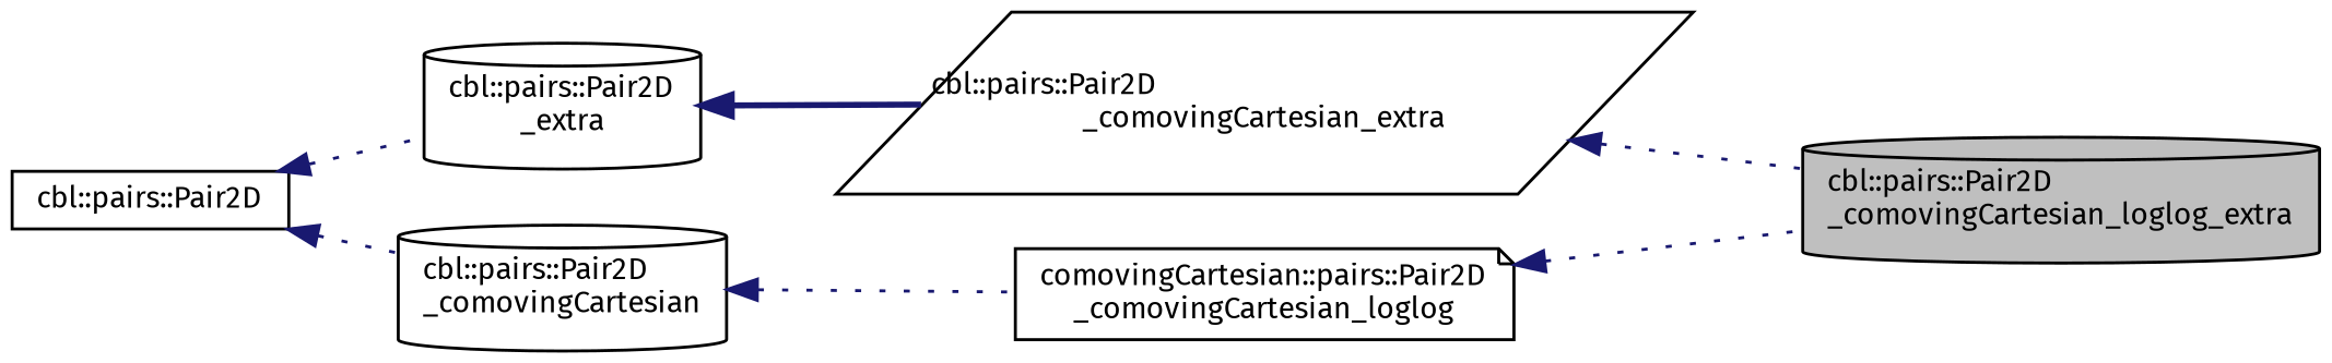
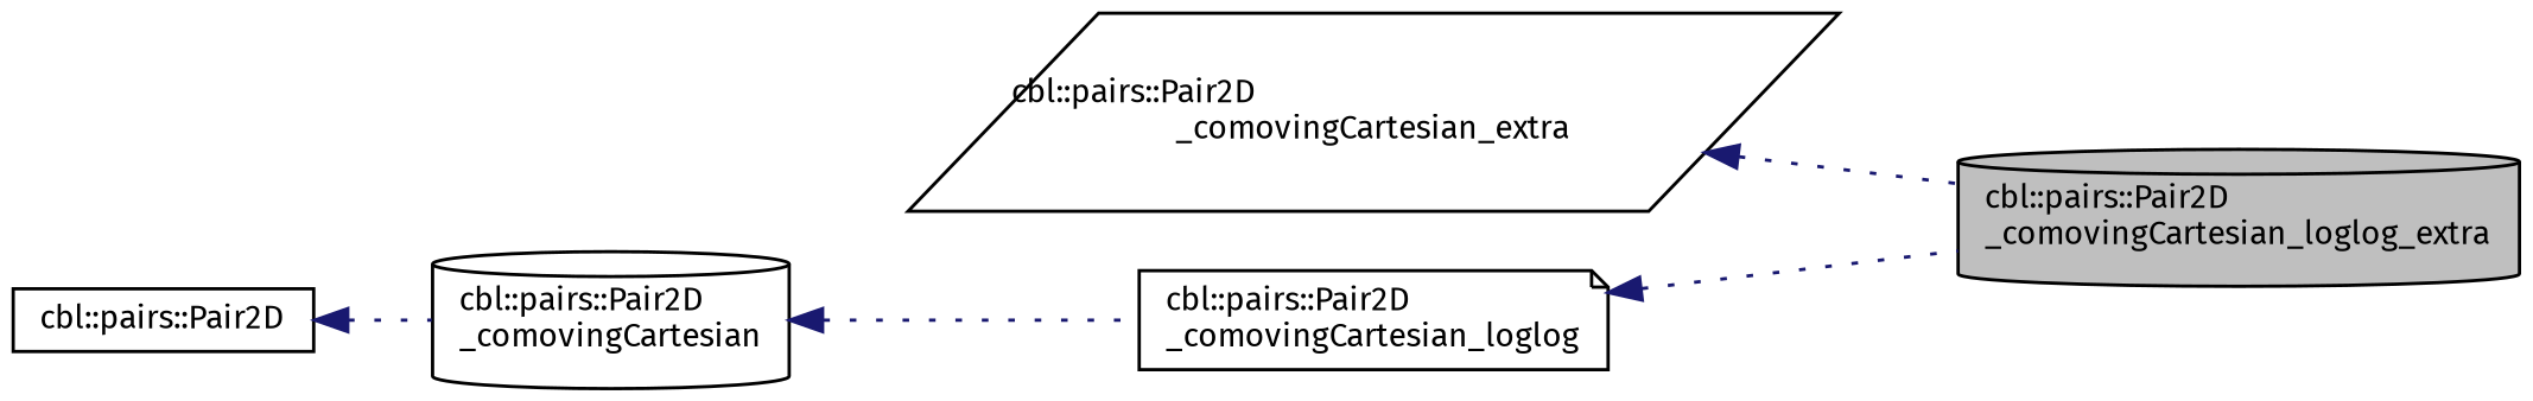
  digraph {
    fontname="Fira Sans"
    rankdir=LR
    node [color=black fillcolor=white fontname="Fira Sans" fontsize=10 shape=cylinder style=filled]
    edge [color=midnightblue dir=back fontname="Fira Sans" fontsize=10 labelfontname=Helvetica labelfontsize=10 style=dotted]
    n1 [fillcolor=grey75 fontcolor=black height=0.2 label="cbl::pairs::Pair2D\l_comovingCartesian_loglog_extra" width=0.4]
    n2 [height=0.2 label="cbl::pairs::Pair2D\l_comovingCartesian_extra" shape=parallelogram width=0.4]
-   n3 [height=0.2 label="cbl::pairs::Pair2D\l_extra" width=0.4]
    n4 [height=0.2 label="cbl::pairs::Pair2D" shape=box width=0.4]
    n5 [height=0.2 label="cbl::pairs::Pair2D\l_comovingCartesian" width=0.4]
-   n6 [height=0.2 label="comovingCartesian::pairs::Pair2D\l_comovingCartesian_loglog" shape=note width=0.4]
+   n6 [height=0.2 label="cbl::pairs::Pair2D\l_comovingCartesian_loglog" shape=note width=0.4]
    n2 -> n1
-   n3 -> n2 [style=bold]
-   n4 -> n3
    n4 -> n5
    n5 -> n6
    n6 -> n1
  }
